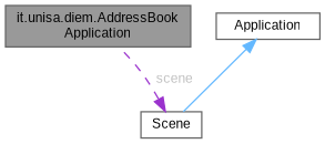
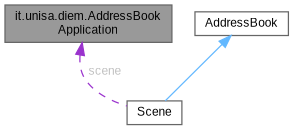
  digraph {
    fontname="Liberation Sans"
    node [color=gray40 fillcolor=white fontname="Liberation Sans" fontsize=10 shape=box style=filled]
    edge [dir=back fontname="Liberation Sans" fontsize=10 labelfontname=Helvetica labelfontsize=10]
    n1 [fillcolor=grey60 fontcolor=black height=0.2 label="it.unisa.diem.AddressBook\lApplication" width=0.4]
-   n2 [height=0.2 label=Application width=0.4]
+   n2 [height=0.2 label=AddressBook width=0.4]
    n3 [height=0.2 label=Scene width=0.4]
    n2 -> n3 [color=steelblue1 style=solid]
-   n3 -> n1 [color=darkorchid3 fontcolor=grey label=" scene" style=dashed]
+   n1 -> n3 [color=darkorchid3 fontcolor=grey label=" scene" style=dashed]
  }
